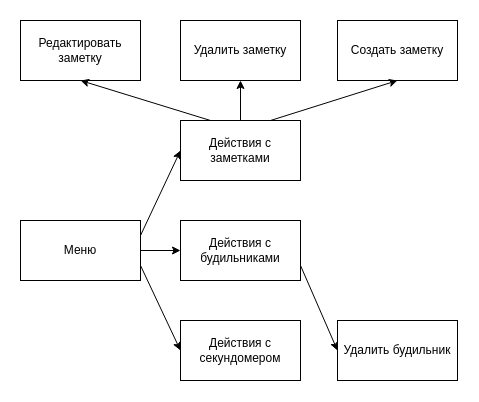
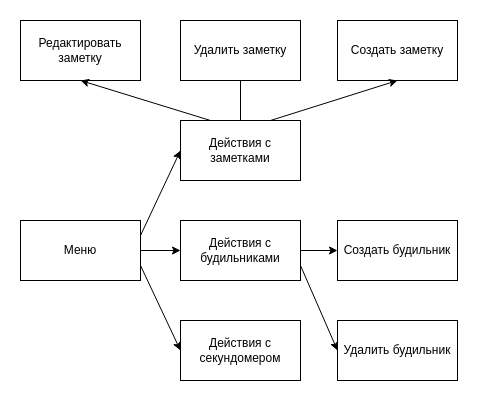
  <mxCell id="0" />
  <mxCell id="1" parent="0" />
  <mxCell id="2" value="&lt;div&gt;Меню&lt;/div&gt;" style="rounded=0;whiteSpace=wrap;html=1;" parent="1" vertex="1"><mxGeometry x="20" y="220" width="120" height="60" as="geometry" /></mxCell>
  <mxCell id="3" value="Действия с будильниками" style="rounded=0;whiteSpace=wrap;html=1;" parent="1" vertex="1"><mxGeometry x="180" y="220" width="120" height="60" as="geometry" /></mxCell>
  <mxCell id="4" value="Действия с заметками" style="rounded=0;whiteSpace=wrap;html=1;" parent="1" vertex="1"><mxGeometry x="180" y="120" width="120" height="60" as="geometry" /></mxCell>
  <mxCell id="5" value="Действия с секундомером" style="rounded=0;whiteSpace=wrap;html=1;" parent="1" vertex="1"><mxGeometry x="180" y="320" width="120" height="60" as="geometry" /></mxCell>
  <mxCell id="6" value="" style="endArrow=classic;html=1;rounded=0;entryX=0;entryY=0.5;entryDx=0;entryDy=0;exitX=1;exitY=0.25;exitDx=0;exitDy=0;" parent="1" source="2" target="4" edge="1"><mxGeometry width="50" height="50" relative="1" as="geometry"><mxPoint x="250" y="270" as="sourcePoint" /><mxPoint x="300" y="220" as="targetPoint" /></mxGeometry></mxCell>
  <mxCell id="7" value="" style="endArrow=classic;html=1;rounded=0;entryX=0;entryY=0.5;entryDx=0;entryDy=0;exitX=1;exitY=0.5;exitDx=0;exitDy=0;" parent="1" source="2" target="3" edge="1"><mxGeometry width="50" height="50" relative="1" as="geometry"><mxPoint x="150" y="245" as="sourcePoint" /><mxPoint x="190" y="160" as="targetPoint" /></mxGeometry></mxCell>
  <mxCell id="8" value="" style="endArrow=classic;html=1;rounded=0;entryX=0;entryY=0.5;entryDx=0;entryDy=0;exitX=1;exitY=0.75;exitDx=0;exitDy=0;" parent="1" source="2" target="5" edge="1"><mxGeometry width="50" height="50" relative="1" as="geometry"><mxPoint x="150" y="260" as="sourcePoint" /><mxPoint x="190" y="260" as="targetPoint" /></mxGeometry></mxCell>
  <mxCell id="9" value="Удалить заметку" style="rounded=0;whiteSpace=wrap;html=1;" parent="1" vertex="1"><mxGeometry x="180" y="20" width="120" height="60" as="geometry" /></mxCell>
  <mxCell id="10" value="Редактировать заметку" style="rounded=0;whiteSpace=wrap;html=1;" parent="1" vertex="1"><mxGeometry x="20" y="20" width="120" height="60" as="geometry" /></mxCell>
  <mxCell id="11" value="Создать заметку" style="rounded=0;whiteSpace=wrap;html=1;" parent="1" vertex="1"><mxGeometry x="337" y="20" width="120" height="60" as="geometry" /></mxCell>
  <mxCell id="12" value="" style="endArrow=classic;html=1;rounded=0;entryX=0.5;entryY=1;entryDx=0;entryDy=0;exitX=0.75;exitY=0;exitDx=0;exitDy=0;" parent="1" source="4" target="11" edge="1"><mxGeometry width="50" height="50" relative="1" as="geometry"><mxPoint x="150" y="245" as="sourcePoint" /><mxPoint x="190" y="160" as="targetPoint" /></mxGeometry></mxCell>
- <mxCell id="13" value="" style="endArrow=classic;html=1;rounded=0;entryX=0.5;entryY=1;entryDx=0;entryDy=0;exitX=0.5;exitY=0;exitDx=0;exitDy=0;" parent="1" source="4" target="9" edge="1"><mxGeometry width="50" height="50" relative="1" as="geometry"><mxPoint x="160" y="255" as="sourcePoint" /><mxPoint x="200" y="170" as="targetPoint" /></mxGeometry></mxCell>
+ <mxCell id="13" value="" style="endArrow=none;html=1;rounded=0;entryX=0.5;entryY=1;entryDx=0;entryDy=0;exitX=0.5;exitY=0;exitDx=0;exitDy=0;" parent="1" source="4" target="9" edge="1"><mxGeometry width="50" height="50" relative="1" as="geometry"><mxPoint x="160" y="255" as="sourcePoint" /><mxPoint x="200" y="170" as="targetPoint" /></mxGeometry></mxCell>
  <mxCell id="14" value="" style="endArrow=classic;html=1;rounded=0;entryX=0.5;entryY=1;entryDx=0;entryDy=0;exitX=0.25;exitY=0;exitDx=0;exitDy=0;" parent="1" source="4" target="10" edge="1"><mxGeometry width="50" height="50" relative="1" as="geometry"><mxPoint x="170" y="265" as="sourcePoint" /><mxPoint x="210" y="180" as="targetPoint" /></mxGeometry></mxCell>
  <mxCell id="15" value="Удалить будильник" style="rounded=0;whiteSpace=wrap;html=1;" parent="1" vertex="1"><mxGeometry x="337" y="320" width="120" height="60" as="geometry" /></mxCell>
+ <mxCell id="16" value="Создать будильник" style="rounded=0;whiteSpace=wrap;html=1;" parent="1" vertex="1"><mxGeometry x="337" y="220" width="120" height="60" as="geometry" /></mxCell>
  <mxCell id="17" value="" style="endArrow=classic;html=1;rounded=0;entryX=0;entryY=0.5;entryDx=0;entryDy=0;exitX=1;exitY=0.75;exitDx=0;exitDy=0;" parent="1" source="3" target="15" edge="1"><mxGeometry width="50" height="50" relative="1" as="geometry"><mxPoint x="150" y="245" as="sourcePoint" /><mxPoint x="190" y="160" as="targetPoint" /></mxGeometry></mxCell>
+ <mxCell id="18" value="" style="endArrow=classic;html=1;rounded=0;entryX=0;entryY=0.5;entryDx=0;entryDy=0;exitX=1;exitY=0.5;exitDx=0;exitDy=0;" parent="1" source="3" target="16" edge="1"><mxGeometry width="50" height="50" relative="1" as="geometry"><mxPoint x="160" y="255" as="sourcePoint" /><mxPoint x="200" y="170" as="targetPoint" /></mxGeometry></mxCell>
